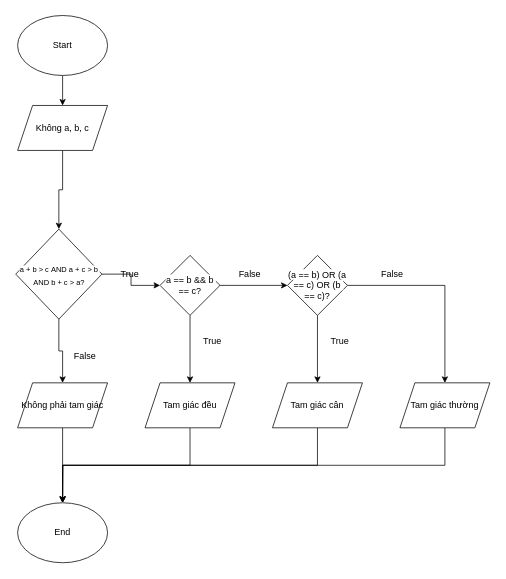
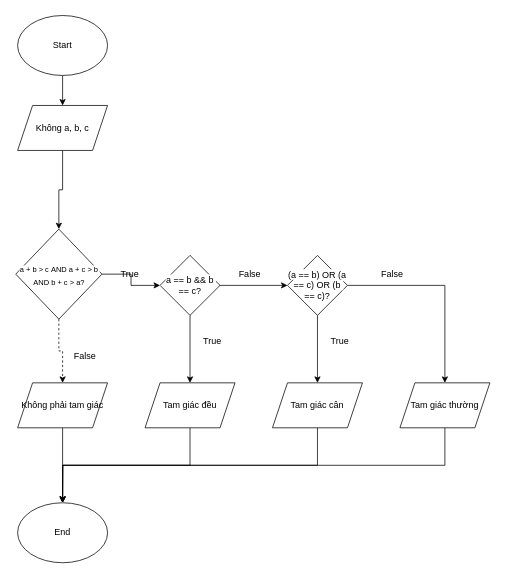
  <mxCell id="0" />
  <mxCell id="1" parent="0" />
  <mxCell id="2" style="edgeStyle=orthogonalEdgeStyle;rounded=0;orthogonalLoop=1;jettySize=auto;html=1;exitX=0.5;exitY=1;exitDx=0;exitDy=0;entryX=0.5;entryY=0;entryDx=0;entryDy=0;" edge="1" parent="1" source="3" target="5"><mxGeometry relative="1" as="geometry" /></mxCell>
  <mxCell id="3" value="Start" style="ellipse;whiteSpace=wrap;html=1;" vertex="1" parent="1"><mxGeometry x="23" y="20" width="120" height="80" as="geometry" /></mxCell>
  <mxCell id="4" style="edgeStyle=orthogonalEdgeStyle;rounded=0;orthogonalLoop=1;jettySize=auto;html=1;exitX=0.5;exitY=1;exitDx=0;exitDy=0;entryX=0.5;entryY=0;entryDx=0;entryDy=0;" edge="1" parent="1" source="5" target="8"><mxGeometry relative="1" as="geometry" /></mxCell>
  <mxCell id="5" value="Không a, b, c" style="shape=parallelogram;perimeter=parallelogramPerimeter;whiteSpace=wrap;html=1;fixedSize=1;" vertex="1" parent="1"><mxGeometry x="23" y="140" width="120" height="60" as="geometry" /></mxCell>
- <mxCell id="6" style="edgeStyle=orthogonalEdgeStyle;rounded=0;orthogonalLoop=1;jettySize=auto;html=1;exitX=0.5;exitY=1;exitDx=0;exitDy=0;" edge="1" parent="1" source="8" target="10"><mxGeometry relative="1" as="geometry" /></mxCell>
+ <mxCell id="6" style="edgeStyle=orthogonalEdgeStyle;rounded=0;orthogonalLoop=1;jettySize=auto;html=1;exitX=0.5;exitY=1;exitDx=0;exitDy=0;dashed=1;" edge="1" parent="1" source="8" target="10"><mxGeometry relative="1" as="geometry" /></mxCell>
  <mxCell id="7" style="edgeStyle=orthogonalEdgeStyle;rounded=0;orthogonalLoop=1;jettySize=auto;html=1;exitX=1;exitY=0.5;exitDx=0;exitDy=0;entryX=0;entryY=0.5;entryDx=0;entryDy=0;" edge="1" parent="1" source="8" target="13"><mxGeometry relative="1" as="geometry" /></mxCell>
  <mxCell id="8" value="&lt;font&gt;&lt;sub&gt;&lt;span style=&quot;box-sizing: border-box; margin: 0px; padding: 0px; font-family: Arial, sans-serif; font-variant-numeric: normal; font-variant-east-asian: normal; font-variant-alternates: normal; font-variant-position: normal; font-variant-emoji: normal; white-space-collapse: preserve; background-color: rgb(255, 255, 255);&quot;&gt;a + b &amp;gt; c&lt;/span&gt;&lt;span style=&quot;box-sizing: border-box; margin: 0px; padding: 0px; font-family: Arial, sans-serif; font-variant-numeric: normal; font-variant-east-asian: normal; font-variant-alternates: normal; font-variant-position: normal; font-variant-emoji: normal; white-space-collapse: preserve; background-color: rgb(255, 255, 255);&quot;&gt;&lt;span style=&quot;box-sizing: border-box; margin: 0px; padding: 0px; font-weight: bolder;&quot;&gt;&amp;nbsp;&lt;/span&gt;&lt;/span&gt;&lt;span style=&quot;box-sizing: border-box; margin: 0px; padding: 0px; font-family: Arial, sans-serif; font-variant-numeric: normal; font-variant-east-asian: normal; font-variant-alternates: normal; font-variant-position: normal; font-variant-emoji: normal; white-space-collapse: preserve; background-color: rgb(255, 255, 255);&quot;&gt;AND a + c &amp;gt; b AND b + c &amp;gt; a?&lt;/span&gt;&lt;/sub&gt;&lt;/font&gt;" style="rhombus;whiteSpace=wrap;html=1;align=center;" vertex="1" parent="1"><mxGeometry x="20.5" y="305" width="115" height="120" as="geometry" /></mxCell>
  <mxCell id="9" style="edgeStyle=orthogonalEdgeStyle;rounded=0;orthogonalLoop=1;jettySize=auto;html=1;exitX=0.5;exitY=1;exitDx=0;exitDy=0;entryX=0.5;entryY=0;entryDx=0;entryDy=0;" edge="1" parent="1" source="10" target="23"><mxGeometry relative="1" as="geometry" /></mxCell>
  <mxCell id="10" value="Không phải tam giác" style="shape=parallelogram;perimeter=parallelogramPerimeter;whiteSpace=wrap;html=1;fixedSize=1;" vertex="1" parent="1"><mxGeometry x="23" y="510" width="120" height="60" as="geometry" /></mxCell>
  <mxCell id="11" style="edgeStyle=orthogonalEdgeStyle;rounded=0;orthogonalLoop=1;jettySize=auto;html=1;exitX=0.5;exitY=1;exitDx=0;exitDy=0;entryX=0.5;entryY=0;entryDx=0;entryDy=0;" edge="1" parent="1" source="13" target="15"><mxGeometry relative="1" as="geometry" /></mxCell>
  <mxCell id="12" style="edgeStyle=orthogonalEdgeStyle;rounded=0;orthogonalLoop=1;jettySize=auto;html=1;exitX=1;exitY=0.5;exitDx=0;exitDy=0;entryX=0;entryY=0.5;entryDx=0;entryDy=0;" edge="1" parent="1" source="13" target="18"><mxGeometry relative="1" as="geometry" /></mxCell>
  <mxCell id="13" value="&lt;span style=&quot;box-sizing: border-box; margin: 0px; padding: 0px; font-family: Arial, sans-serif; text-align: start; white-space-collapse: preserve; background-color: rgb(255, 255, 255);&quot;&gt;&lt;font&gt;a == b &amp;amp;&amp;amp; b == c?&lt;/font&gt;&lt;/span&gt;" style="rhombus;whiteSpace=wrap;html=1;" vertex="1" parent="1"><mxGeometry x="213" y="340" width="80" height="80" as="geometry" /></mxCell>
  <mxCell id="14" style="edgeStyle=orthogonalEdgeStyle;rounded=0;orthogonalLoop=1;jettySize=auto;html=1;exitX=0.5;exitY=1;exitDx=0;exitDy=0;entryX=0.5;entryY=0;entryDx=0;entryDy=0;" edge="1" parent="1" source="15" target="23"><mxGeometry relative="1" as="geometry" /></mxCell>
  <mxCell id="15" value="Tam giác đều" style="shape=parallelogram;perimeter=parallelogramPerimeter;whiteSpace=wrap;html=1;fixedSize=1;" vertex="1" parent="1"><mxGeometry x="193" y="510" width="120" height="60" as="geometry" /></mxCell>
  <mxCell id="16" style="edgeStyle=orthogonalEdgeStyle;rounded=0;orthogonalLoop=1;jettySize=auto;html=1;exitX=0.5;exitY=1;exitDx=0;exitDy=0;entryX=0.5;entryY=0;entryDx=0;entryDy=0;" edge="1" parent="1" source="18" target="20"><mxGeometry relative="1" as="geometry" /></mxCell>
  <mxCell id="17" style="edgeStyle=orthogonalEdgeStyle;rounded=0;orthogonalLoop=1;jettySize=auto;html=1;exitX=1;exitY=0.5;exitDx=0;exitDy=0;entryX=0.5;entryY=0;entryDx=0;entryDy=0;" edge="1" parent="1" source="18" target="22"><mxGeometry relative="1" as="geometry" /></mxCell>
  <mxCell id="18" value="&lt;span style=&quot;box-sizing: border-box; margin: 0px; padding: 0px; font-family: Arial, sans-serif; text-align: start; white-space-collapse: preserve; background-color: rgb(255, 255, 255);&quot;&gt;&lt;font&gt;(a == b) OR (a == c) OR (b == c)?&lt;/font&gt;&lt;/span&gt;" style="rhombus;whiteSpace=wrap;html=1;" vertex="1" parent="1"><mxGeometry x="383" y="340" width="80" height="80" as="geometry" /></mxCell>
  <mxCell id="19" style="edgeStyle=orthogonalEdgeStyle;rounded=0;orthogonalLoop=1;jettySize=auto;html=1;exitX=0.5;exitY=1;exitDx=0;exitDy=0;entryX=0.5;entryY=0;entryDx=0;entryDy=0;" edge="1" parent="1" source="20" target="23"><mxGeometry relative="1" as="geometry" /></mxCell>
  <mxCell id="20" value="Tam giác cân" style="shape=parallelogram;perimeter=parallelogramPerimeter;whiteSpace=wrap;html=1;fixedSize=1;" vertex="1" parent="1"><mxGeometry x="363" y="510" width="120" height="60" as="geometry" /></mxCell>
  <mxCell id="21" style="edgeStyle=orthogonalEdgeStyle;rounded=0;orthogonalLoop=1;jettySize=auto;html=1;exitX=0.5;exitY=1;exitDx=0;exitDy=0;" edge="1" parent="1" source="22"><mxGeometry relative="1" as="geometry"><mxPoint x="83" y="670" as="targetPoint" /></mxGeometry></mxCell>
  <mxCell id="22" value="Tam giác thường" style="shape=parallelogram;perimeter=parallelogramPerimeter;whiteSpace=wrap;html=1;fixedSize=1;" vertex="1" parent="1"><mxGeometry x="533" y="510" width="120" height="60" as="geometry" /></mxCell>
  <mxCell id="23" value="End" style="ellipse;whiteSpace=wrap;html=1;" vertex="1" parent="1"><mxGeometry x="23" y="670" width="120" height="80" as="geometry" /></mxCell>
  <mxCell id="24" value="False" style="text;html=1;align=center;verticalAlign=middle;whiteSpace=wrap;rounded=0;" vertex="1" parent="1"><mxGeometry x="83" y="460" width="60" height="30" as="geometry" /></mxCell>
  <mxCell id="25" value="False" style="text;html=1;align=center;verticalAlign=middle;whiteSpace=wrap;rounded=0;" vertex="1" parent="1"><mxGeometry x="303" y="350" width="60" height="30" as="geometry" /></mxCell>
  <mxCell id="26" value="False" style="text;html=1;align=center;verticalAlign=middle;whiteSpace=wrap;rounded=0;" vertex="1" parent="1"><mxGeometry x="493" y="350" width="60" height="30" as="geometry" /></mxCell>
  <mxCell id="27" value="True" style="text;html=1;align=center;verticalAlign=middle;whiteSpace=wrap;rounded=0;" vertex="1" parent="1"><mxGeometry x="143" y="350" width="60" height="30" as="geometry" /></mxCell>
  <mxCell id="28" value="True" style="text;html=1;align=center;verticalAlign=middle;whiteSpace=wrap;rounded=0;" vertex="1" parent="1"><mxGeometry x="253" y="440" width="60" height="30" as="geometry" /></mxCell>
  <mxCell id="29" value="True" style="text;html=1;align=center;verticalAlign=middle;whiteSpace=wrap;rounded=0;" vertex="1" parent="1"><mxGeometry x="423" y="440" width="60" height="30" as="geometry" /></mxCell>
